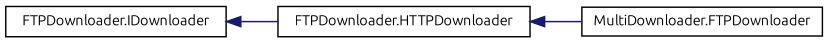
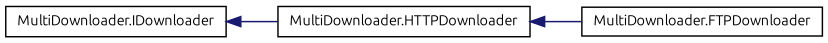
  digraph {
    fontname=Ubuntu
    rankdir=LR
    node [color=black fillcolor=white fontname=Ubuntu fontsize=10 shape=record style=filled]
    edge [color=midnightblue dir=back fontname=Ubuntu fontsize=10 labelfontname=Helvetica labelfontsize=10 style=solid]
-   n1 [height=0.2 label="FTPDownloader.IDownloader" width=0.4]
-   n2 [height=0.2 label="FTPDownloader.HTTPDownloader" width=0.4]
+   n1 [height=0.2 label="MultiDownloader.IDownloader" width=0.4]
+   n2 [height=0.2 label="MultiDownloader.HTTPDownloader" width=0.4]
    n3 [height=0.2 label="MultiDownloader.FTPDownloader" width=0.4]
    n1 -> n2
    n2 -> n3
  }
